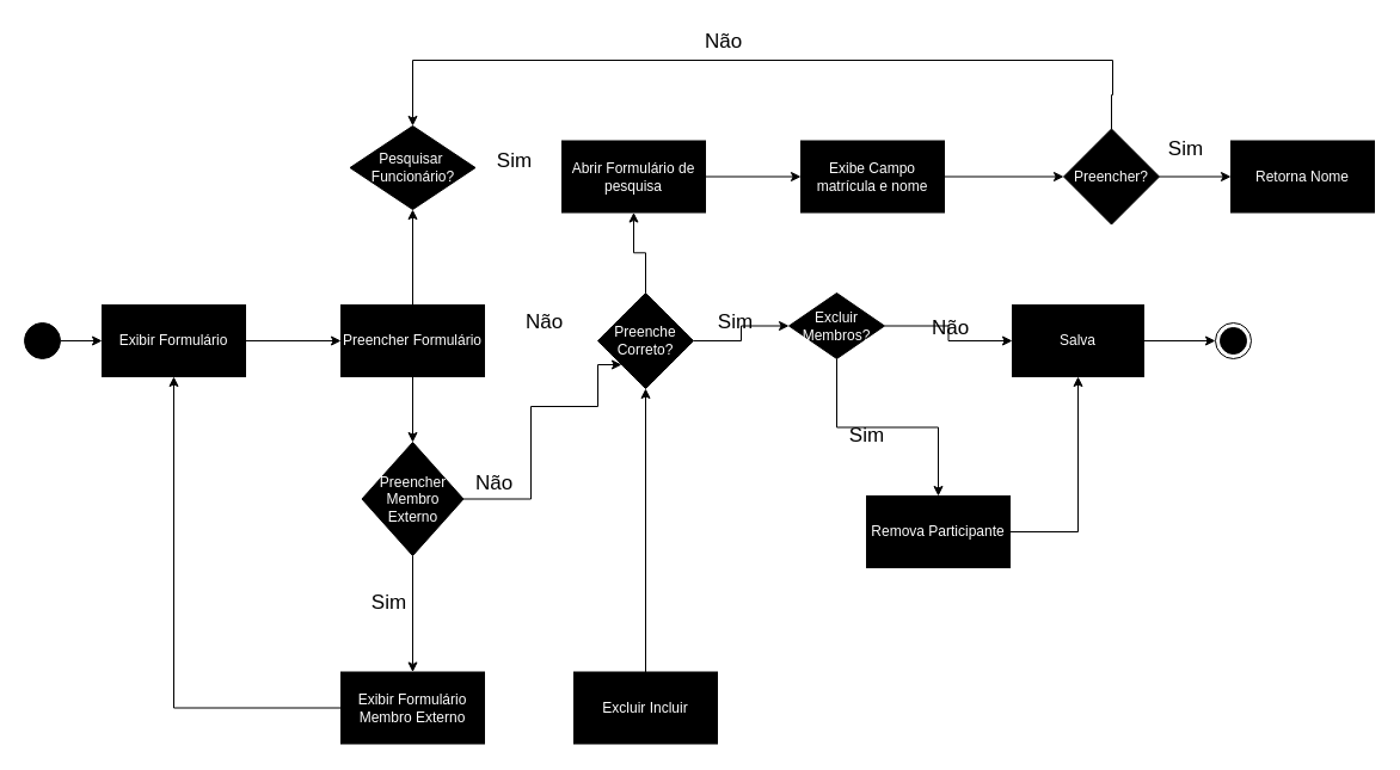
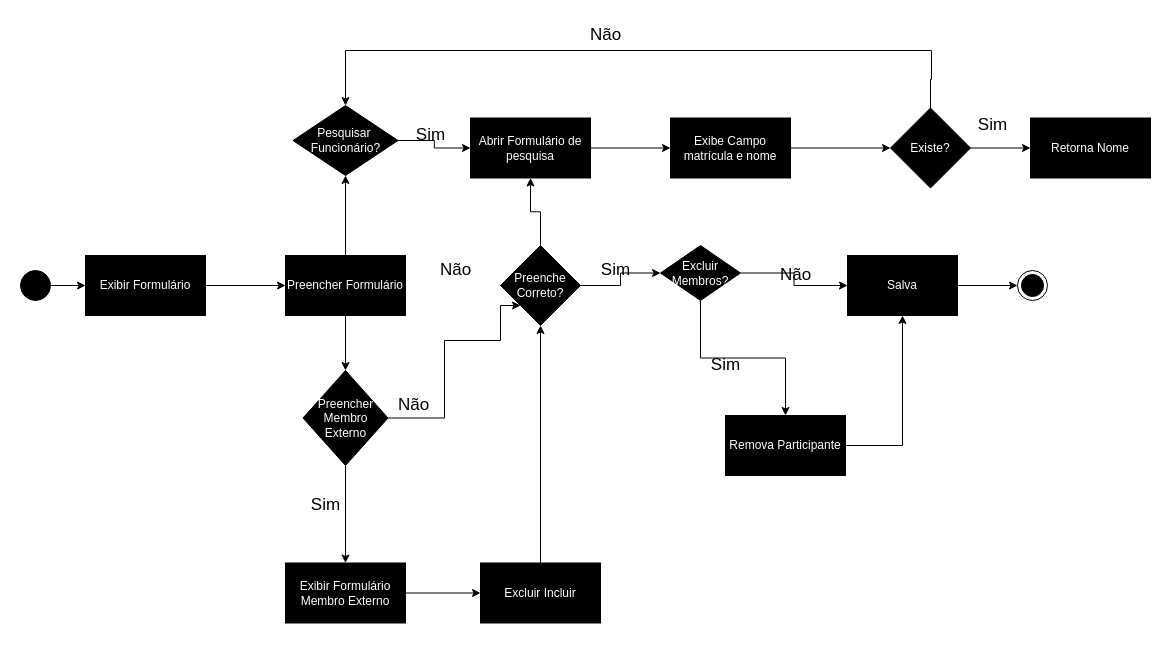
  <mxCell id="0" />
  <mxCell id="1" parent="0" />
  <mxCell id="2" value="" style="edgeStyle=orthogonalEdgeStyle;rounded=0;orthogonalLoop=1;jettySize=auto;html=1;" edge="1" parent="1" source="3" target="5"><mxGeometry relative="1" as="geometry" /></mxCell>
  <mxCell id="3" value="" style="ellipse;fillColor=strokeColor;html=1;" vertex="1" parent="1"><mxGeometry y="270" width="30" height="30" as="geometry" x="20" /></mxCell>
  <mxCell id="4" value="" style="edgeStyle=orthogonalEdgeStyle;rounded=0;orthogonalLoop=1;jettySize=auto;html=1;" edge="1" parent="1" source="5" target="15"><mxGeometry relative="1" as="geometry" /></mxCell>
  <mxCell id="5" value="&lt;font color=&quot;#ffffff&quot;&gt;Exibir Formulário&lt;/font&gt;" style="whiteSpace=wrap;html=1;fillColor=strokeColor;" vertex="1" parent="1"><mxGeometry x="85" y="255" width="120" height="60" as="geometry" /></mxCell>
  <mxCell id="6" value="" style="ellipse;html=1;shape=endState;fillColor=strokeColor;" vertex="1" parent="1"><mxGeometry x="1017" y="270" width="30" height="30" as="geometry" /></mxCell>
  <mxCell id="7" value="" style="edgeStyle=orthogonalEdgeStyle;rounded=0;orthogonalLoop=1;jettySize=auto;html=1;" edge="1" parent="1" source="9" target="27"><mxGeometry relative="1" as="geometry" /></mxCell>
  <mxCell id="8" value="" style="edgeStyle=orthogonalEdgeStyle;rounded=0;orthogonalLoop=1;jettySize=auto;html=1;" edge="1" parent="1" source="9" target="34"><mxGeometry relative="1" as="geometry" /></mxCell>
  <mxCell id="9" value="&lt;font color=&quot;#ffffff&quot;&gt;Preenche&lt;/font&gt;&lt;div&gt;&lt;font color=&quot;#ffffff&quot;&gt;Correto?&lt;/font&gt;&lt;/div&gt;" style="rhombus;whiteSpace=wrap;html=1;fillColor=strokeColor;fontColor=none;" vertex="1" parent="1"><mxGeometry x="500" y="245" width="80" height="80" as="geometry" /></mxCell>
  <mxCell id="10" style="edgeStyle=orthogonalEdgeStyle;rounded=0;orthogonalLoop=1;jettySize=auto;html=1;entryX=0;entryY=0.5;entryDx=0;entryDy=0;" edge="1" parent="1" source="11" target="6"><mxGeometry relative="1" as="geometry" /></mxCell>
  <mxCell id="11" value="&lt;font color=&quot;#ffffff&quot;&gt;Salva&lt;/font&gt;" style="whiteSpace=wrap;html=1;fillColor=strokeColor;fontColor=none;" vertex="1" parent="1"><mxGeometry x="847" y="255" width="110" height="60" as="geometry" /></mxCell>
  <mxCell id="12" value="Não" style="text;html=1;align=center;verticalAlign=middle;resizable=0;points=[];autosize=1;strokeColor=none;fillColor=none;fontSize=17;" vertex="1" parent="1"><mxGeometry x="770" y="260" width="50" height="30" as="geometry" /></mxCell>
  <mxCell id="13" value="" style="edgeStyle=orthogonalEdgeStyle;rounded=0;orthogonalLoop=1;jettySize=auto;html=1;" edge="1" parent="1" source="15" target="18"><mxGeometry relative="1" as="geometry" /></mxCell>
  <mxCell id="14" value="" style="edgeStyle=orthogonalEdgeStyle;rounded=0;orthogonalLoop=1;jettySize=auto;html=1;" edge="1" parent="1" source="15" target="32"><mxGeometry relative="1" as="geometry" /></mxCell>
  <mxCell id="15" value="&lt;font color=&quot;#ffffff&quot;&gt;Preencher Formulário&lt;/font&gt;" style="whiteSpace=wrap;html=1;fillColor=strokeColor;" vertex="1" parent="1"><mxGeometry x="285" y="255" width="120" height="60" as="geometry" /></mxCell>
  <mxCell id="16" value="" style="edgeStyle=orthogonalEdgeStyle;rounded=0;orthogonalLoop=1;jettySize=auto;html=1;" edge="1" parent="1" source="18" target="20"><mxGeometry relative="1" as="geometry" /></mxCell>
  <mxCell id="17" style="edgeStyle=orthogonalEdgeStyle;rounded=0;orthogonalLoop=1;jettySize=auto;html=1;entryX=0;entryY=1;entryDx=0;entryDy=0;" edge="1" parent="1" source="18" target="9"><mxGeometry relative="1" as="geometry"><Array as="points"><mxPoint x="444" y="418" /><mxPoint x="444" y="340" /><mxPoint x="500" y="340" /><mxPoint x="500" y="305" /></Array></mxGeometry></mxCell>
  <mxCell id="18" value="&lt;font color=&quot;#ffffff&quot;&gt;Preencher&lt;/font&gt;&lt;div&gt;&lt;font color=&quot;#ffffff&quot;&gt;Membro&lt;/font&gt;&lt;/div&gt;&lt;div&gt;&lt;font color=&quot;#ffffff&quot;&gt;Externo&lt;/font&gt;&lt;/div&gt;" style="rhombus;whiteSpace=wrap;html=1;fillColor=strokeColor;" vertex="1" parent="1"><mxGeometry x="302.5" y="370" width="85" height="95" as="geometry" /></mxCell>
- <mxCell id="19" value="" style="edgeStyle=orthogonalEdgeStyle;rounded=0;orthogonalLoop=1;jettySize=auto;html=1;" edge="1" parent="1" source="20" target="5"><mxGeometry relative="1" as="geometry" /></mxCell>
+ <mxCell id="19" value="" style="edgeStyle=orthogonalEdgeStyle;rounded=0;orthogonalLoop=1;jettySize=auto;html=1;" edge="1" parent="1" source="20" target="22"><mxGeometry relative="1" as="geometry" /></mxCell>
  <mxCell id="20" value="&lt;font color=&quot;#ffffff&quot;&gt;Exibir Formulário&lt;/font&gt;&lt;div&gt;&lt;font color=&quot;#ffffff&quot;&gt;Membro Externo&lt;/font&gt;&lt;/div&gt;" style="whiteSpace=wrap;html=1;fillColor=strokeColor;" vertex="1" parent="1"><mxGeometry x="285" y="562.5" width="120" height="60" as="geometry" /></mxCell>
  <mxCell id="21" style="edgeStyle=orthogonalEdgeStyle;rounded=0;orthogonalLoop=1;jettySize=auto;html=1;entryX=0.5;entryY=1;entryDx=0;entryDy=0;" edge="1" parent="1" source="22" target="9"><mxGeometry relative="1" as="geometry" /></mxCell>
  <mxCell id="22" value="&lt;font color=&quot;#ffffff&quot;&gt;Excluir Incluir&lt;/font&gt;" style="whiteSpace=wrap;html=1;fillColor=strokeColor;" vertex="1" parent="1"><mxGeometry x="480" y="562.5" width="120" height="60" as="geometry" /></mxCell>
  <mxCell id="23" value="Sim" style="text;html=1;align=center;verticalAlign=middle;resizable=0;points=[];autosize=1;strokeColor=none;fillColor=none;fontSize=17;" vertex="1" parent="1"><mxGeometry x="300" y="490" width="50" height="30" as="geometry" /></mxCell>
  <mxCell id="24" value="Não" style="text;html=1;align=center;verticalAlign=middle;resizable=0;points=[];autosize=1;strokeColor=none;fillColor=none;fontSize=17;" vertex="1" parent="1"><mxGeometry x="387.5" y="390" width="50" height="30" as="geometry" /></mxCell>
  <mxCell id="25" style="edgeStyle=orthogonalEdgeStyle;rounded=0;orthogonalLoop=1;jettySize=auto;html=1;entryX=0;entryY=0.5;entryDx=0;entryDy=0;" edge="1" parent="1" source="27" target="11"><mxGeometry relative="1" as="geometry" /></mxCell>
  <mxCell id="26" value="" style="edgeStyle=orthogonalEdgeStyle;rounded=0;orthogonalLoop=1;jettySize=auto;html=1;" edge="1" parent="1" source="27" target="29"><mxGeometry relative="1" as="geometry" /></mxCell>
  <mxCell id="27" value="&lt;font color=&quot;#ffffff&quot;&gt;Excluir&lt;/font&gt;&lt;div&gt;&lt;font color=&quot;#ffffff&quot;&gt;Membros?&lt;/font&gt;&lt;/div&gt;" style="rhombus;whiteSpace=wrap;html=1;fillColor=strokeColor;fontColor=none;" vertex="1" parent="1"><mxGeometry x="660" y="245" width="80" height="55" as="geometry" /></mxCell>
  <mxCell id="28" style="edgeStyle=orthogonalEdgeStyle;rounded=0;orthogonalLoop=1;jettySize=auto;html=1;entryX=0.5;entryY=1;entryDx=0;entryDy=0;" edge="1" parent="1" source="29" target="11"><mxGeometry relative="1" as="geometry" /></mxCell>
  <mxCell id="29" value="&lt;font color=&quot;#ffffff&quot;&gt;Remova Participante&lt;/font&gt;" style="whiteSpace=wrap;html=1;fillColor=strokeColor;fontColor=none;" vertex="1" parent="1"><mxGeometry x="725" y="415" width="120" height="60" as="geometry" /></mxCell>
  <mxCell id="30" value="Sim" style="text;html=1;align=center;verticalAlign=middle;resizable=0;points=[];autosize=1;strokeColor=none;fillColor=none;fontSize=17;" vertex="1" parent="1"><mxGeometry x="700" y="350" width="50" height="30" as="geometry" /></mxCell>
+ <mxCell id="31" value="" style="edgeStyle=orthogonalEdgeStyle;rounded=0;orthogonalLoop=1;jettySize=auto;html=1;" edge="1" parent="1" source="32" target="34"><mxGeometry relative="1" as="geometry" /></mxCell>
  <mxCell id="32" value="&lt;font color=&quot;#ffffff&quot;&gt;Pesquisar&amp;nbsp;&lt;/font&gt;&lt;div&gt;&lt;font color=&quot;#ffffff&quot;&gt;Funcionário?&lt;/font&gt;&lt;/div&gt;" style="rhombus;whiteSpace=wrap;html=1;fillColor=strokeColor;" vertex="1" parent="1"><mxGeometry x="292.5" y="105" width="105" height="70" as="geometry" /></mxCell>
  <mxCell id="33" value="" style="edgeStyle=orthogonalEdgeStyle;rounded=0;orthogonalLoop=1;jettySize=auto;html=1;" edge="1" parent="1" source="34" target="36"><mxGeometry relative="1" as="geometry" /></mxCell>
  <mxCell id="34" value="&lt;font color=&quot;#ffffff&quot;&gt;Abrir Formulário de pesquisa&lt;/font&gt;" style="whiteSpace=wrap;html=1;fillColor=strokeColor;" vertex="1" parent="1"><mxGeometry x="470" y="117.5" width="120" height="60" as="geometry" /></mxCell>
  <mxCell id="35" value="" style="edgeStyle=orthogonalEdgeStyle;rounded=0;orthogonalLoop=1;jettySize=auto;html=1;" edge="1" parent="1" source="36" target="39"><mxGeometry relative="1" as="geometry" /></mxCell>
  <mxCell id="36" value="&lt;font color=&quot;#ffffff&quot;&gt;Exibe Campo matrícula e nome&lt;/font&gt;" style="whiteSpace=wrap;html=1;fillColor=strokeColor;" vertex="1" parent="1"><mxGeometry x="670" y="117.5" width="120" height="60" as="geometry" /></mxCell>
  <mxCell id="37" value="" style="edgeStyle=orthogonalEdgeStyle;rounded=0;orthogonalLoop=1;jettySize=auto;html=1;" edge="1" parent="1" source="39" target="40"><mxGeometry relative="1" as="geometry" /></mxCell>
  <mxCell id="38" style="edgeStyle=orthogonalEdgeStyle;rounded=0;orthogonalLoop=1;jettySize=auto;html=1;entryX=0.5;entryY=0;entryDx=0;entryDy=0;" edge="1" parent="1" source="39" target="32"><mxGeometry relative="1" as="geometry"><mxPoint x="930" y="50" as="targetPoint" /><Array as="points"><mxPoint x="930" y="79" /><mxPoint x="931" y="79" /><mxPoint x="931" y="50" /><mxPoint x="345" y="50" /></Array></mxGeometry></mxCell>
- <mxCell id="39" value="&lt;font color=&quot;#ffffff&quot;&gt;Preencher?&lt;/font&gt;" style="rhombus;whiteSpace=wrap;html=1;fillColor=strokeColor;" vertex="1" parent="1"><mxGeometry x="890" y="107.5" width="80" height="80" as="geometry" /></mxCell>
+ <mxCell id="39" value="&lt;font color=&quot;#ffffff&quot;&gt;Existe?&lt;/font&gt;" style="rhombus;whiteSpace=wrap;html=1;fillColor=strokeColor;" vertex="1" parent="1"><mxGeometry x="890" y="107.5" width="80" height="80" as="geometry" /></mxCell>
  <mxCell id="40" value="&lt;font color=&quot;#ffffff&quot;&gt;Retorna Nome&lt;/font&gt;" style="whiteSpace=wrap;html=1;fillColor=strokeColor;" vertex="1" parent="1"><mxGeometry x="1030" y="117.5" width="120" height="60" as="geometry" /></mxCell>
  <mxCell id="41" value="Sim" style="text;html=1;align=center;verticalAlign=middle;resizable=0;points=[];autosize=1;strokeColor=none;fillColor=none;fontSize=17;" vertex="1" parent="1"><mxGeometry x="967" y="110" width="50" height="30" as="geometry" /></mxCell>
  <mxCell id="42" value="Não" style="text;html=1;align=center;verticalAlign=middle;resizable=0;points=[];autosize=1;strokeColor=none;fillColor=none;fontSize=17;" vertex="1" parent="1"><mxGeometry x="580" y="20" width="50" height="30" as="geometry" /></mxCell>
  <mxCell id="43" value="Sim" style="text;html=1;align=center;verticalAlign=middle;resizable=0;points=[];autosize=1;strokeColor=none;fillColor=none;fontSize=17;" vertex="1" parent="1"><mxGeometry x="405" y="120" width="50" height="30" as="geometry" /></mxCell>
  <mxCell id="44" value="Sim" style="text;html=1;align=center;verticalAlign=middle;resizable=0;points=[];autosize=1;strokeColor=none;fillColor=none;fontSize=17;" vertex="1" parent="1"><mxGeometry x="590" y="255" width="50" height="30" as="geometry" /></mxCell>
  <mxCell id="45" value="Não" style="text;html=1;align=center;verticalAlign=middle;resizable=0;points=[];autosize=1;strokeColor=none;fillColor=none;fontSize=17;" vertex="1" parent="1"><mxGeometry x="430" y="255" width="50" height="30" as="geometry" /></mxCell>
